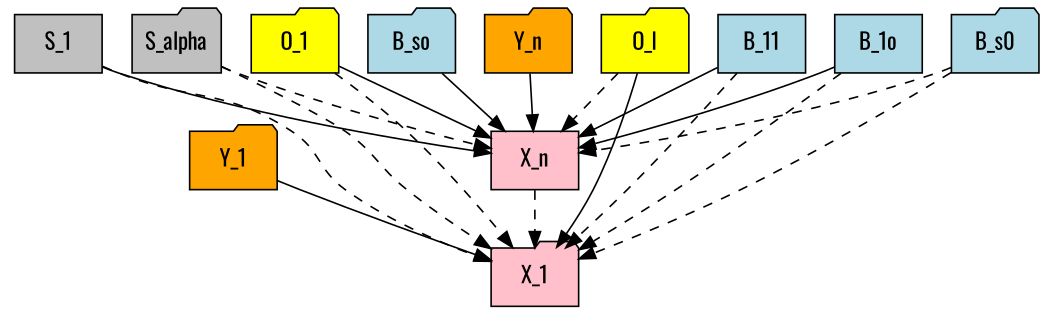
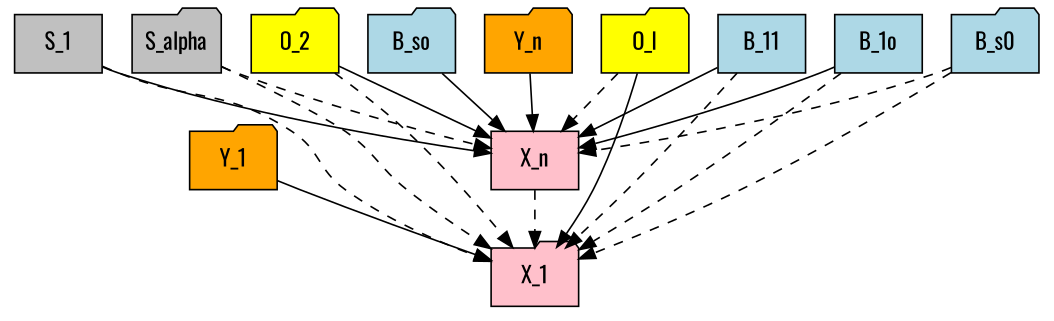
  digraph {
    fontname=Oswald
    node [fillcolor=lightblue fontname=Oswald shape=folder style=filled]
    edge [fontname=Oswald style=dashed]
    Y_1 [fillcolor=orange]
    X_1 [fillcolor=pink]
    Y_n [fillcolor=orange]
    X_n [fillcolor=pink shape=box]
    S_1 [fillcolor=grey shape=box]
    S_alpha [fillcolor=grey]
-   O_1 [fillcolor=yellow]
+   O_1 [fillcolor=yellow label=O_2]
    O_l [fillcolor=yellow]
    B_11 [shape=box]
    B_1o [shape=box]
    n11 [label=B_s0]
    B_so
    Y_1 -> X_1 [style=solid]
    Y_n -> X_n [style=solid]
    X_n -> X_1
    S_1 -> X_1
    S_1 -> X_n [style=solid]
    S_alpha -> X_1
    S_alpha -> X_n
    O_1 -> X_1
    O_1 -> X_n [style=solid]
    O_l -> X_1 [style=solid]
    O_l -> X_n
    B_11 -> X_1
    B_11 -> X_n [style=solid]
    B_1o -> X_1
    B_1o -> X_n [style=solid]
    n11 -> X_1
    n11 -> X_n
    B_so -> X_n [style=solid]
  }
